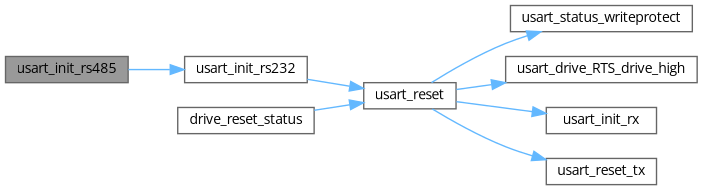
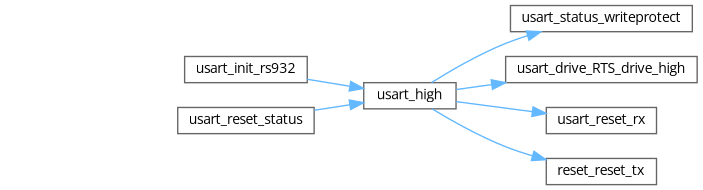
  digraph {
    fontname="Open Sans"
    rankdir=LR
    node [color=grey40 fillcolor=white fontname="Open Sans" fontsize=10 shape=box style=filled]
    edge [color=steelblue1 fontname="Open Sans" fontsize=10 labelfontname=FreeSans labelfontsize=10 style=solid]
-   n1 [color=gray40 fillcolor=grey60 fontcolor=black height=0.2 label=usart_init_rs485 width=0.4]
-   n2 [height=0.2 label=usart_init_rs232 width=0.4]
-   n3 [height=0.2 label=usart_reset width=0.4]
+   n2 [height=0.2 label=usart_init_rs932 width=0.4]
+   n3 [height=0.2 label=usart_high width=0.4]
    n4 [height=0.2 label=usart_status_writeprotect width=0.4]
    n5 [height=0.2 label=usart_drive_RTS_drive_high width=0.4]
-   n6 [height=0.2 label=usart_init_rx width=0.4]
-   n7 [height=0.2 label=usart_reset_tx width=0.4]
-   n8 [height=0.2 label=drive_reset_status width=0.4]
-   n1 -> n2
+   n6 [height=0.2 label=usart_reset_rx width=0.4]
+   n7 [height=0.2 label=reset_reset_tx width=0.4]
+   n8 [height=0.2 label=usart_reset_status width=0.4]
    n2 -> n3
    n3 -> n4
    n3 -> n5
    n3 -> n6
    n3 -> n7
    n8 -> n3
  }
